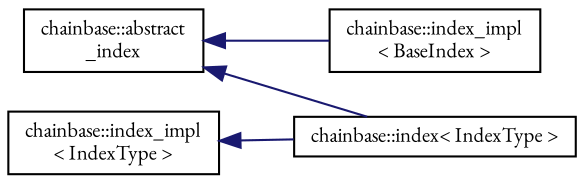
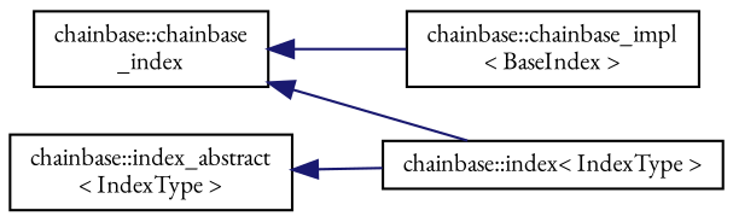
  digraph {
    fontname="EB Garamond"
    rankdir=LR
    node [color=black fillcolor=white fontname="EB Garamond" fontsize=10 shape=record style=filled]
    edge [color=midnightblue dir=back fontname="EB Garamond" fontsize=10 labelfontname=Helvetica labelfontsize=10 style=solid]
-   n1 [height=0.2 label="chainbase::abstract\l_index" width=0.4]
-   n2 [height=0.2 label="chainbase::index_impl\l\< BaseIndex \>" width=0.4]
+   n1 [height=0.2 label="chainbase::chainbase\l_index" width=0.4]
+   n2 [height=0.2 label="chainbase::chainbase_impl\l\< BaseIndex \>" width=0.4]
    n3 [height=0.2 label="chainbase::index\< IndexType \>" width=0.4]
-   n4 [height=0.2 label="chainbase::index_impl\l\< IndexType \>" width=0.4]
+   n4 [height=0.2 label="chainbase::index_abstract\l\< IndexType \>" width=0.4]
    n1 -> n2
    n1 -> n3
    n4 -> n3
  }
